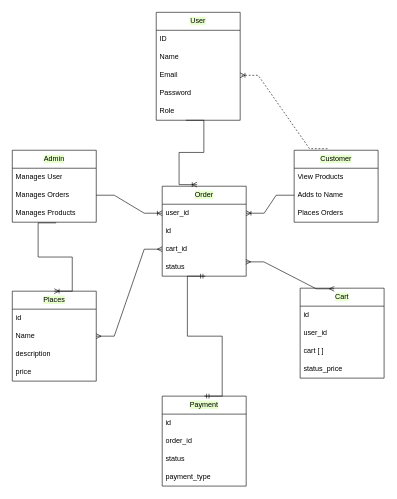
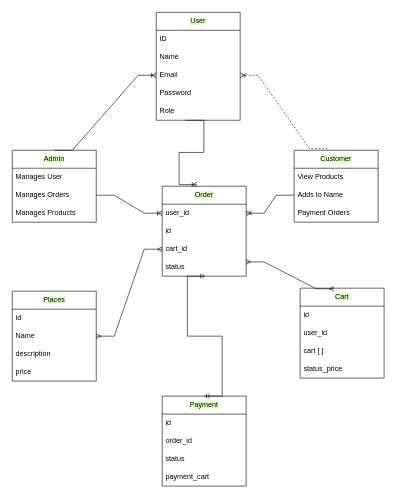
  <mxCell id="0" />
  <mxCell id="1" parent="0" />
  <mxCell id="2" value="&lt;span style=&quot;background-color: rgb(230, 255, 204);&quot;&gt;User&lt;/span&gt;" style="swimlane;fontStyle=0;childLayout=stackLayout;horizontal=1;startSize=30;horizontalStack=0;resizeParent=1;resizeParentMax=0;resizeLast=0;collapsible=1;marginBottom=0;whiteSpace=wrap;html=1;" vertex="1" parent="1"><mxGeometry x="260" y="20" width="140" height="180" as="geometry" /></mxCell>
  <mxCell id="3" value="ID" style="text;strokeColor=none;fillColor=none;align=left;verticalAlign=middle;spacingLeft=4;spacingRight=4;overflow=hidden;points=[[0,0.5],[1,0.5]];portConstraint=eastwest;rotatable=0;whiteSpace=wrap;html=1;" vertex="1" parent="2"><mxGeometry y="30" width="140" height="30" as="geometry" /></mxCell>
  <mxCell id="4" value="Name" style="text;strokeColor=none;fillColor=none;align=left;verticalAlign=middle;spacingLeft=4;spacingRight=4;overflow=hidden;points=[[0,0.5],[1,0.5]];portConstraint=eastwest;rotatable=0;whiteSpace=wrap;html=1;" vertex="1" parent="2"><mxGeometry y="60" width="140" height="30" as="geometry" /></mxCell>
  <mxCell id="5" value="Email" style="text;strokeColor=none;fillColor=none;align=left;verticalAlign=middle;spacingLeft=4;spacingRight=4;overflow=hidden;points=[[0,0.5],[1,0.5]];portConstraint=eastwest;rotatable=0;whiteSpace=wrap;html=1;" vertex="1" parent="2"><mxGeometry y="90" width="140" height="30" as="geometry" /></mxCell>
  <mxCell id="6" value="Password" style="text;strokeColor=none;fillColor=none;align=left;verticalAlign=middle;spacingLeft=4;spacingRight=4;overflow=hidden;points=[[0,0.5],[1,0.5]];portConstraint=eastwest;rotatable=0;whiteSpace=wrap;html=1;" vertex="1" parent="2"><mxGeometry y="120" width="140" height="30" as="geometry" /></mxCell>
  <mxCell id="7" value="Role" style="text;strokeColor=none;fillColor=none;align=left;verticalAlign=middle;spacingLeft=4;spacingRight=4;overflow=hidden;points=[[0,0.5],[1,0.5]];portConstraint=eastwest;rotatable=0;whiteSpace=wrap;html=1;" vertex="1" parent="2"><mxGeometry y="150" width="140" height="30" as="geometry" /></mxCell>
  <mxCell id="8" value="&lt;span style=&quot;background-color: rgb(230, 255, 204);&quot;&gt;Admin&lt;/span&gt;" style="swimlane;fontStyle=0;childLayout=stackLayout;horizontal=1;startSize=30;horizontalStack=0;resizeParent=1;resizeParentMax=0;resizeLast=0;collapsible=1;marginBottom=0;whiteSpace=wrap;html=1;" vertex="1" parent="1"><mxGeometry x="20" y="250" width="140" height="120" as="geometry" /></mxCell>
  <mxCell id="9" value="Manages User" style="text;strokeColor=none;fillColor=none;align=left;verticalAlign=middle;spacingLeft=4;spacingRight=4;overflow=hidden;points=[[0,0.5],[1,0.5]];portConstraint=eastwest;rotatable=0;whiteSpace=wrap;html=1;" vertex="1" parent="8"><mxGeometry y="30" width="140" height="30" as="geometry" /></mxCell>
  <mxCell id="10" value="Manages Orders" style="text;strokeColor=none;fillColor=none;align=left;verticalAlign=middle;spacingLeft=4;spacingRight=4;overflow=hidden;points=[[0,0.5],[1,0.5]];portConstraint=eastwest;rotatable=0;whiteSpace=wrap;html=1;" vertex="1" parent="8"><mxGeometry y="60" width="140" height="30" as="geometry" /></mxCell>
  <mxCell id="11" value="Manages Products" style="text;strokeColor=none;fillColor=none;align=left;verticalAlign=middle;spacingLeft=4;spacingRight=4;overflow=hidden;points=[[0,0.5],[1,0.5]];portConstraint=eastwest;rotatable=0;whiteSpace=wrap;html=1;" vertex="1" parent="8"><mxGeometry y="90" width="140" height="30" as="geometry" /></mxCell>
  <mxCell id="12" value="&lt;span style=&quot;background-color: rgb(230, 255, 204);&quot;&gt;Customer&lt;/span&gt;" style="swimlane;fontStyle=0;childLayout=stackLayout;horizontal=1;startSize=30;horizontalStack=0;resizeParent=1;resizeParentMax=0;resizeLast=0;collapsible=1;marginBottom=0;whiteSpace=wrap;html=1;" vertex="1" parent="1"><mxGeometry x="490" y="250" width="140" height="120" as="geometry" /></mxCell>
  <mxCell id="13" value="View Products" style="text;strokeColor=none;fillColor=none;align=left;verticalAlign=middle;spacingLeft=4;spacingRight=4;overflow=hidden;points=[[0,0.5],[1,0.5]];portConstraint=eastwest;rotatable=0;whiteSpace=wrap;html=1;" vertex="1" parent="12"><mxGeometry y="30" width="140" height="30" as="geometry" /></mxCell>
  <mxCell id="14" value="Adds to Name" style="text;strokeColor=none;fillColor=none;align=left;verticalAlign=middle;spacingLeft=4;spacingRight=4;overflow=hidden;points=[[0,0.5],[1,0.5]];portConstraint=eastwest;rotatable=0;whiteSpace=wrap;html=1;" vertex="1" parent="12"><mxGeometry y="60" width="140" height="30" as="geometry" /></mxCell>
- <mxCell id="15" value="Places Orders" style="text;strokeColor=none;fillColor=none;align=left;verticalAlign=middle;spacingLeft=4;spacingRight=4;overflow=hidden;points=[[0,0.5],[1,0.5]];portConstraint=eastwest;rotatable=0;whiteSpace=wrap;html=1;" vertex="1" parent="12"><mxGeometry y="90" width="140" height="30" as="geometry" /></mxCell>
+ <mxCell id="15" value="Payment Orders" style="text;strokeColor=none;fillColor=none;align=left;verticalAlign=middle;spacingLeft=4;spacingRight=4;overflow=hidden;points=[[0,0.5],[1,0.5]];portConstraint=eastwest;rotatable=0;whiteSpace=wrap;html=1;" vertex="1" parent="12"><mxGeometry y="90" width="140" height="30" as="geometry" /></mxCell>
  <mxCell id="16" value="&lt;span style=&quot;background-color: rgb(230, 255, 204);&quot;&gt;Places&lt;/span&gt;" style="swimlane;fontStyle=0;childLayout=stackLayout;horizontal=1;startSize=30;horizontalStack=0;resizeParent=1;resizeParentMax=0;resizeLast=0;collapsible=1;marginBottom=0;whiteSpace=wrap;html=1;" vertex="1" parent="1"><mxGeometry x="20" y="485" width="140" height="150" as="geometry" /></mxCell>
  <mxCell id="17" value="id" style="text;strokeColor=none;fillColor=none;align=left;verticalAlign=middle;spacingLeft=4;spacingRight=4;overflow=hidden;points=[[0,0.5],[1,0.5]];portConstraint=eastwest;rotatable=0;whiteSpace=wrap;html=1;" vertex="1" parent="16"><mxGeometry y="30" width="140" height="30" as="geometry" /></mxCell>
  <mxCell id="18" value="Name" style="text;strokeColor=none;fillColor=none;align=left;verticalAlign=middle;spacingLeft=4;spacingRight=4;overflow=hidden;points=[[0,0.5],[1,0.5]];portConstraint=eastwest;rotatable=0;whiteSpace=wrap;html=1;" vertex="1" parent="16"><mxGeometry y="60" width="140" height="30" as="geometry" /></mxCell>
  <mxCell id="19" value="description" style="text;strokeColor=none;fillColor=none;align=left;verticalAlign=middle;spacingLeft=4;spacingRight=4;overflow=hidden;points=[[0,0.5],[1,0.5]];portConstraint=eastwest;rotatable=0;whiteSpace=wrap;html=1;" vertex="1" parent="16"><mxGeometry y="90" width="140" height="30" as="geometry" /></mxCell>
  <mxCell id="20" value="price" style="text;strokeColor=none;fillColor=none;align=left;verticalAlign=middle;spacingLeft=4;spacingRight=4;overflow=hidden;points=[[0,0.5],[1,0.5]];portConstraint=eastwest;rotatable=0;whiteSpace=wrap;html=1;" vertex="1" parent="16"><mxGeometry y="120" width="140" height="30" as="geometry" /></mxCell>
  <mxCell id="21" value="&lt;span style=&quot;background-color: rgb(230, 255, 204);&quot;&gt;Cart&lt;/span&gt;" style="swimlane;fontStyle=0;childLayout=stackLayout;horizontal=1;startSize=30;horizontalStack=0;resizeParent=1;resizeParentMax=0;resizeLast=0;collapsible=1;marginBottom=0;whiteSpace=wrap;html=1;" vertex="1" parent="1"><mxGeometry x="500" y="480" width="140" height="150" as="geometry" /></mxCell>
  <mxCell id="22" value="id" style="text;strokeColor=none;fillColor=none;align=left;verticalAlign=middle;spacingLeft=4;spacingRight=4;overflow=hidden;points=[[0,0.5],[1,0.5]];portConstraint=eastwest;rotatable=0;whiteSpace=wrap;html=1;" vertex="1" parent="21"><mxGeometry y="30" width="140" height="30" as="geometry" /></mxCell>
  <mxCell id="23" value="user_id" style="text;strokeColor=none;fillColor=none;align=left;verticalAlign=middle;spacingLeft=4;spacingRight=4;overflow=hidden;points=[[0,0.5],[1,0.5]];portConstraint=eastwest;rotatable=0;whiteSpace=wrap;html=1;" vertex="1" parent="21"><mxGeometry y="60" width="140" height="30" as="geometry" /></mxCell>
  <mxCell id="24" value="cart [ ]" style="text;strokeColor=none;fillColor=none;align=left;verticalAlign=middle;spacingLeft=4;spacingRight=4;overflow=hidden;points=[[0,0.5],[1,0.5]];portConstraint=eastwest;rotatable=0;whiteSpace=wrap;html=1;" vertex="1" parent="21"><mxGeometry y="90" width="140" height="30" as="geometry" /></mxCell>
  <mxCell id="25" value="status_price" style="text;strokeColor=none;fillColor=none;align=left;verticalAlign=middle;spacingLeft=4;spacingRight=4;overflow=hidden;points=[[0,0.5],[1,0.5]];portConstraint=eastwest;rotatable=0;whiteSpace=wrap;html=1;" vertex="1" parent="21"><mxGeometry y="120" width="140" height="30" as="geometry" /></mxCell>
  <mxCell id="26" value="&lt;span style=&quot;background-color: rgb(230, 255, 204);&quot;&gt;Order&lt;/span&gt;" style="swimlane;fontStyle=0;childLayout=stackLayout;horizontal=1;startSize=30;horizontalStack=0;resizeParent=1;resizeParentMax=0;resizeLast=0;collapsible=1;marginBottom=0;whiteSpace=wrap;html=1;" vertex="1" parent="1"><mxGeometry x="270" y="310" width="140" height="150" as="geometry" /></mxCell>
  <mxCell id="27" value="user_id" style="text;strokeColor=none;fillColor=none;align=left;verticalAlign=middle;spacingLeft=4;spacingRight=4;overflow=hidden;points=[[0,0.5],[1,0.5]];portConstraint=eastwest;rotatable=0;whiteSpace=wrap;html=1;" vertex="1" parent="26"><mxGeometry y="30" width="140" height="30" as="geometry" /></mxCell>
  <mxCell id="28" value="id" style="text;strokeColor=none;fillColor=none;align=left;verticalAlign=middle;spacingLeft=4;spacingRight=4;overflow=hidden;points=[[0,0.5],[1,0.5]];portConstraint=eastwest;rotatable=0;whiteSpace=wrap;html=1;" vertex="1" parent="26"><mxGeometry y="60" width="140" height="30" as="geometry" /></mxCell>
  <mxCell id="29" value="cart_id" style="text;strokeColor=none;fillColor=none;align=left;verticalAlign=middle;spacingLeft=4;spacingRight=4;overflow=hidden;points=[[0,0.5],[1,0.5]];portConstraint=eastwest;rotatable=0;whiteSpace=wrap;html=1;" vertex="1" parent="26"><mxGeometry y="90" width="140" height="30" as="geometry" /></mxCell>
  <mxCell id="30" value="status" style="text;strokeColor=none;fillColor=none;align=left;verticalAlign=middle;spacingLeft=4;spacingRight=4;overflow=hidden;points=[[0,0.5],[1,0.5]];portConstraint=eastwest;rotatable=0;whiteSpace=wrap;html=1;" vertex="1" parent="26"><mxGeometry y="120" width="140" height="30" as="geometry" /></mxCell>
  <mxCell id="31" value="&lt;span style=&quot;background-color: rgb(230, 255, 204);&quot;&gt;Payment&lt;/span&gt;" style="swimlane;fontStyle=0;childLayout=stackLayout;horizontal=1;startSize=30;horizontalStack=0;resizeParent=1;resizeParentMax=0;resizeLast=0;collapsible=1;marginBottom=0;whiteSpace=wrap;html=1;" vertex="1" parent="1"><mxGeometry x="270" y="660" width="140" height="150" as="geometry" /></mxCell>
  <mxCell id="32" value="id" style="text;strokeColor=none;fillColor=none;align=left;verticalAlign=middle;spacingLeft=4;spacingRight=4;overflow=hidden;points=[[0,0.5],[1,0.5]];portConstraint=eastwest;rotatable=0;whiteSpace=wrap;html=1;" vertex="1" parent="31"><mxGeometry y="30" width="140" height="30" as="geometry" /></mxCell>
  <mxCell id="33" value="order_id" style="text;strokeColor=none;fillColor=none;align=left;verticalAlign=middle;spacingLeft=4;spacingRight=4;overflow=hidden;points=[[0,0.5],[1,0.5]];portConstraint=eastwest;rotatable=0;whiteSpace=wrap;html=1;" vertex="1" parent="31"><mxGeometry y="60" width="140" height="30" as="geometry" /></mxCell>
  <mxCell id="34" value="status" style="text;strokeColor=none;fillColor=none;align=left;verticalAlign=middle;spacingLeft=4;spacingRight=4;overflow=hidden;points=[[0,0.5],[1,0.5]];portConstraint=eastwest;rotatable=0;whiteSpace=wrap;html=1;" vertex="1" parent="31"><mxGeometry y="90" width="140" height="30" as="geometry" /></mxCell>
- <mxCell id="35" value="payment_type" style="text;strokeColor=none;fillColor=none;align=left;verticalAlign=middle;spacingLeft=4;spacingRight=4;overflow=hidden;points=[[0,0.5],[1,0.5]];portConstraint=eastwest;rotatable=0;whiteSpace=wrap;html=1;" vertex="1" parent="31"><mxGeometry y="120" width="140" height="30" as="geometry" /></mxCell>
+ <mxCell id="35" value="payment_cart" style="text;strokeColor=none;fillColor=none;align=left;verticalAlign=middle;spacingLeft=4;spacingRight=4;overflow=hidden;points=[[0,0.5],[1,0.5]];portConstraint=eastwest;rotatable=0;whiteSpace=wrap;html=1;" vertex="1" parent="31"><mxGeometry y="120" width="140" height="30" as="geometry" /></mxCell>
  <mxCell id="36" value="" style="edgeStyle=entityRelationEdgeStyle;fontSize=12;html=1;endArrow=ERoneToMany;rounded=0;exitX=1;exitY=0.5;exitDx=0;exitDy=0;entryX=0;entryY=0.5;entryDx=0;entryDy=0;" edge="1" parent="1" source="10" target="27"><mxGeometry width="100" height="100" relative="1" as="geometry"><mxPoint x="50" y="650" as="sourcePoint" /><mxPoint x="150" y="550" as="targetPoint" /><Array as="points"><mxPoint x="200" y="420" /></Array></mxGeometry></mxCell>
  <mxCell id="37" value="" style="edgeStyle=entityRelationEdgeStyle;fontSize=12;html=1;endArrow=ERmandOne;startArrow=ERmandOne;rounded=0;entryX=0.5;entryY=0;entryDx=0;entryDy=0;exitX=0.514;exitY=1;exitDx=0;exitDy=0;exitPerimeter=0;" edge="1" parent="1" source="30" target="31"><mxGeometry width="100" height="100" relative="1" as="geometry"><mxPoint x="220" y="470" as="sourcePoint" /><mxPoint x="320" y="370" as="targetPoint" /><Array as="points"><mxPoint x="320" y="520" /></Array></mxGeometry></mxCell>
  <mxCell id="38" value="" style="edgeStyle=entityRelationEdgeStyle;fontSize=12;html=1;endArrow=ERmany;startArrow=ERmany;rounded=0;entryX=0;entryY=0.5;entryDx=0;entryDy=0;exitX=1;exitY=0.5;exitDx=0;exitDy=0;" edge="1" parent="1" source="18" target="29"><mxGeometry width="100" height="100" relative="1" as="geometry"><mxPoint x="220" y="470" as="sourcePoint" /><mxPoint x="320" y="370" as="targetPoint" /></mxGeometry></mxCell>
  <mxCell id="39" value="" style="edgeStyle=entityRelationEdgeStyle;fontSize=12;html=1;endArrow=ERoneToMany;rounded=0;exitX=0;exitY=0.5;exitDx=0;exitDy=0;entryX=1;entryY=0.5;entryDx=0;entryDy=0;" edge="1" parent="1" source="14" target="27"><mxGeometry width="100" height="100" relative="1" as="geometry"><mxPoint x="170" y="335" as="sourcePoint" /><mxPoint x="280" y="335" as="targetPoint" /><Array as="points"><mxPoint x="210" y="430" /><mxPoint x="450" y="300" /><mxPoint x="250" y="350" /></Array></mxGeometry></mxCell>
+ <mxCell id="40" value="" style="edgeStyle=entityRelationEdgeStyle;fontSize=12;html=1;endArrow=ERoneToMany;rounded=0;entryX=0;entryY=0.5;entryDx=0;entryDy=0;exitX=0.5;exitY=0;exitDx=0;exitDy=0;" edge="1" parent="1" source="8" target="5"><mxGeometry width="100" height="100" relative="1" as="geometry"><mxPoint x="170" y="450" as="sourcePoint" /><mxPoint x="270" y="350" as="targetPoint" /></mxGeometry></mxCell>
  <mxCell id="41" value="" style="edgeStyle=entityRelationEdgeStyle;fontSize=12;html=1;endArrow=ERoneToMany;rounded=0;entryX=1;entryY=0.5;entryDx=0;entryDy=0;exitX=0.397;exitY=-0.022;exitDx=0;exitDy=0;exitPerimeter=0;dashed=1;" edge="1" parent="1" source="12" target="5"><mxGeometry width="100" height="100" relative="1" as="geometry"><mxPoint x="100" y="260" as="sourcePoint" /><mxPoint x="270" y="135" as="targetPoint" /></mxGeometry></mxCell>
  <mxCell id="42" value="" style="edgeStyle=entityRelationEdgeStyle;fontSize=12;html=1;endArrow=ERmany;startArrow=ERmany;rounded=0;entryX=0.996;entryY=0.204;entryDx=0;entryDy=0;exitX=0.406;exitY=0.007;exitDx=0;exitDy=0;entryPerimeter=0;exitPerimeter=0;" edge="1" parent="1" source="21" target="30"><mxGeometry width="100" height="100" relative="1" as="geometry"><mxPoint x="170" y="570" as="sourcePoint" /><mxPoint x="280" y="365" as="targetPoint" /></mxGeometry></mxCell>
  <mxCell id="43" value="" style="edgeStyle=entityRelationEdgeStyle;fontSize=12;html=1;endArrow=ERoneToMany;rounded=0;exitX=0.353;exitY=0.954;exitDx=0;exitDy=0;exitPerimeter=0;entryX=0.415;entryY=-0.018;entryDx=0;entryDy=0;entryPerimeter=0;" edge="1" parent="1" target="26"><mxGeometry width="100" height="100" relative="1" as="geometry"><mxPoint x="309.42" y="200" as="sourcePoint" /><mxPoint x="330" y="300" as="targetPoint" /></mxGeometry></mxCell>
- <mxCell id="44" value="" style="edgeStyle=entityRelationEdgeStyle;fontSize=12;html=1;endArrow=ERoneToMany;rounded=0;exitX=0.522;exitY=1.037;exitDx=0;exitDy=0;exitPerimeter=0;entryX=0.5;entryY=0;entryDx=0;entryDy=0;" edge="1" parent="1" source="11" target="16"><mxGeometry width="100" height="100" relative="1" as="geometry"><mxPoint x="160" y="460" as="sourcePoint" /><mxPoint x="260" y="360" as="targetPoint" /></mxGeometry></mxCell>
